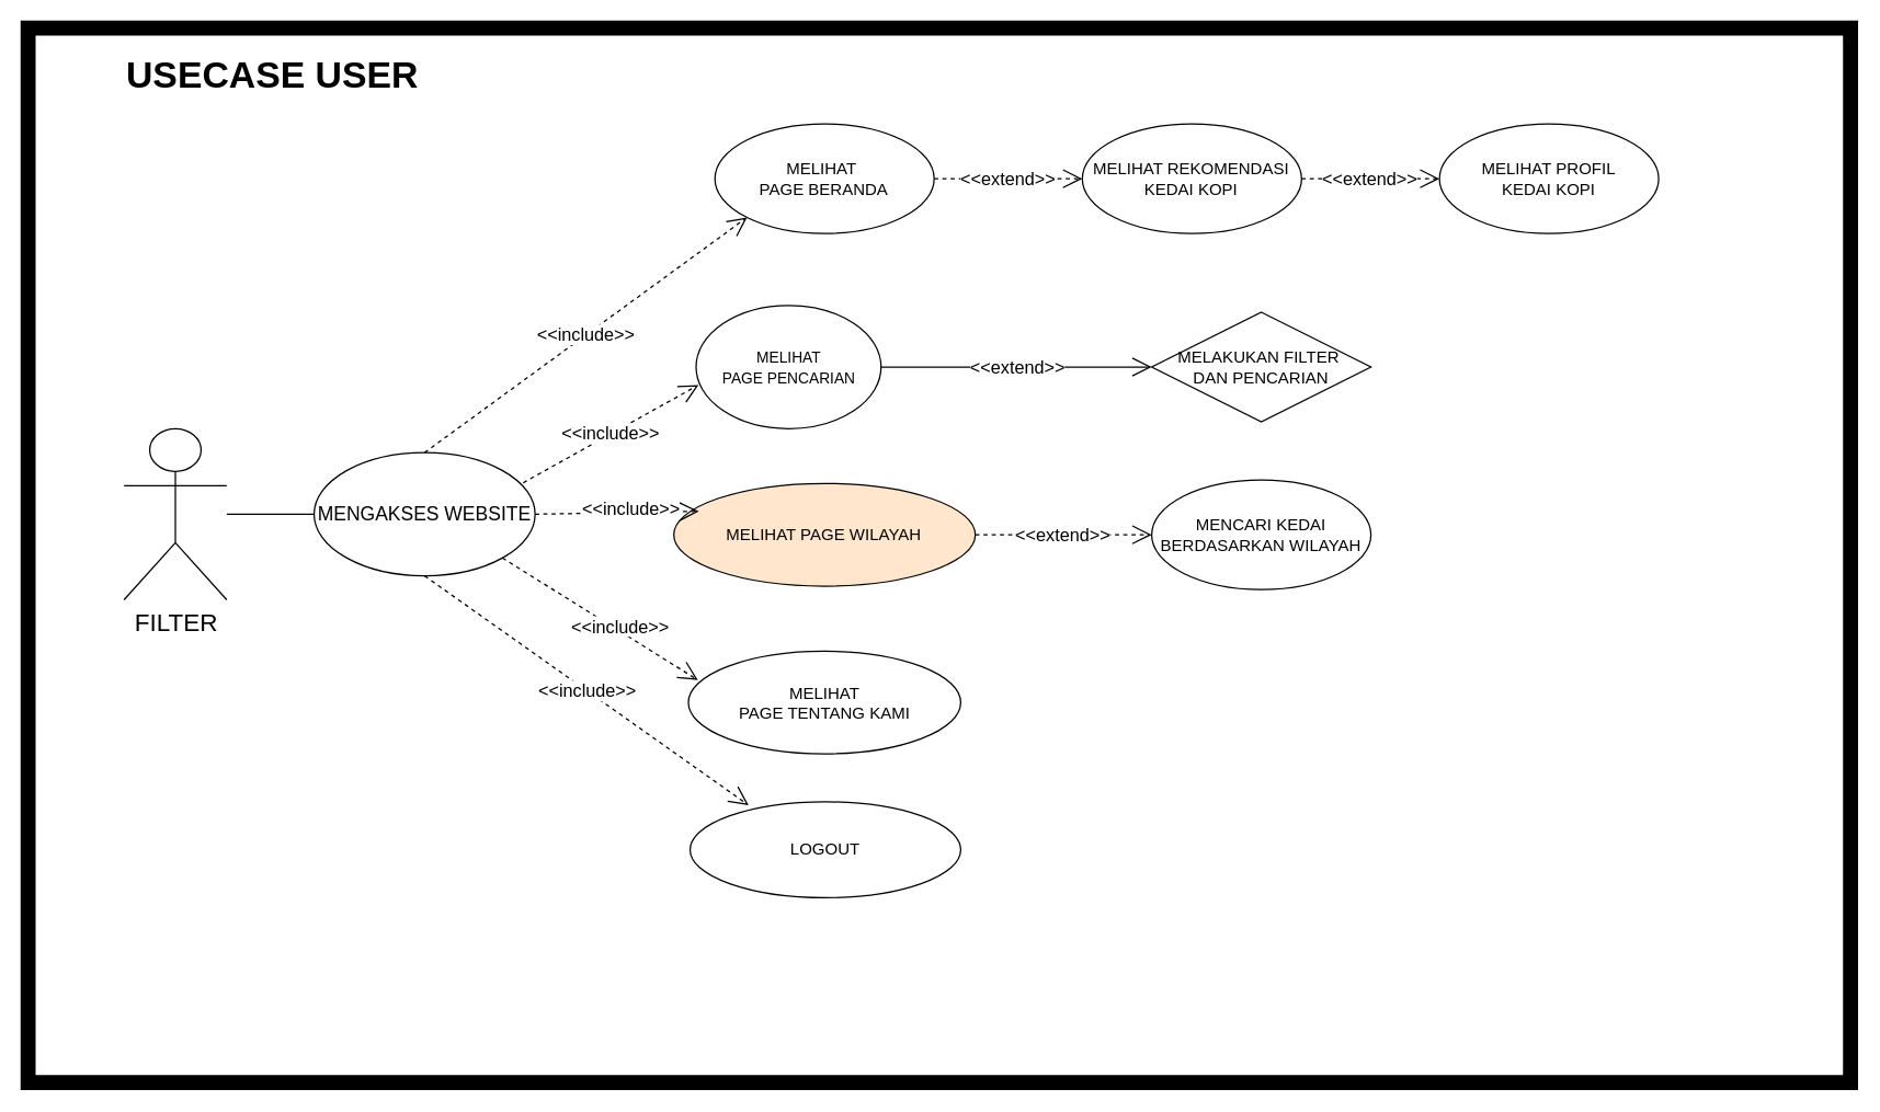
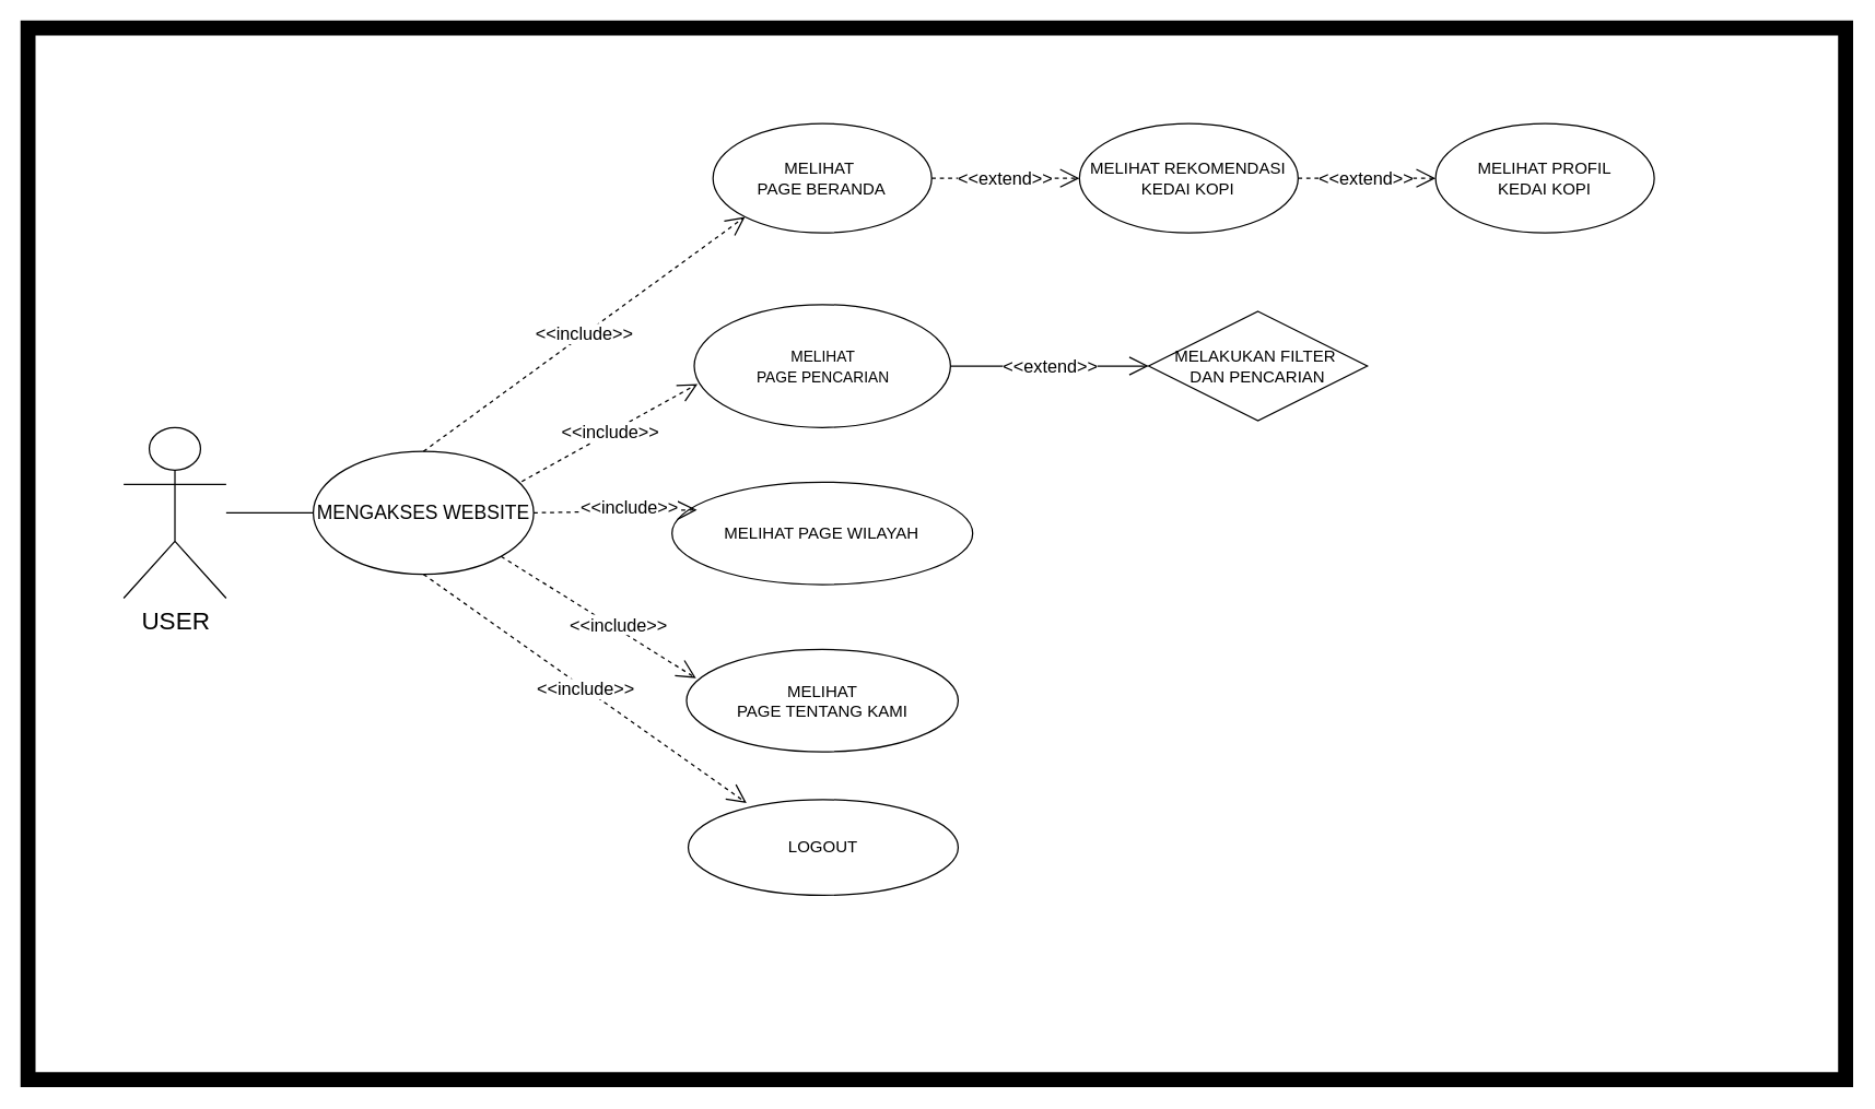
  <mxCell id="0" />
  <mxCell id="1" parent="0" />
  <mxCell id="2" value="" style="rounded=0;whiteSpace=wrap;html=1;strokeWidth=11;movable=1;resizable=1;rotatable=1;deletable=1;editable=1;locked=0;connectable=1;" vertex="1" parent="1"><mxGeometry x="20" y="20" width="1330" height="770" as="geometry" /></mxCell>
  <mxCell id="3" value="MELIHAT&amp;nbsp;&lt;div&gt;PAGE BERANDA&lt;/div&gt;" style="ellipse;whiteSpace=wrap;html=1;" vertex="1" parent="1"><mxGeometry x="521.25" y="90" width="160" height="80" as="geometry" /></mxCell>
- <mxCell id="4" value="&lt;span style=&quot;font-size: 11px;&quot;&gt;MELIHAT&lt;/span&gt;&lt;div&gt;&lt;span style=&quot;font-size: 11px;&quot;&gt;PAGE PENCARIAN&lt;/span&gt;&lt;/div&gt;" style="ellipse;whiteSpace=wrap;html=1;" vertex="1" parent="1"><mxGeometry x="507.5" y="222.5" width="135" height="90" as="geometry" /></mxCell>
- <mxCell id="5" value="MELIHAT PAGE WILAYAH" style="ellipse;whiteSpace=wrap;html=1;fillColor=#ffe6cc;" vertex="1" parent="1"><mxGeometry x="491.25" y="352.5" width="220" height="75" as="geometry" /></mxCell>
- <mxCell id="6" value="&lt;font style=&quot;font-size: 18px;&quot;&gt;FILTER&lt;/font&gt;" style="shape=umlActor;verticalLabelPosition=bottom;verticalAlign=top;html=1;outlineConnect=0;" vertex="1" parent="1"><mxGeometry x="90" y="312.5" width="75" height="125" as="geometry" /></mxCell>
+ <mxCell id="4" value="&lt;span style=&quot;font-size: 11px;&quot;&gt;MELIHAT&lt;/span&gt;&lt;div&gt;&lt;span style=&quot;font-size: 11px;&quot;&gt;PAGE PENCARIAN&lt;/span&gt;&lt;/div&gt;" style="ellipse;whiteSpace=wrap;html=1;" vertex="1" parent="1"><mxGeometry x="507.5" y="222.5" width="187.5" height="90" as="geometry" /></mxCell>
+ <mxCell id="5" value="MELIHAT PAGE WILAYAH" style="ellipse;whiteSpace=wrap;html=1;" vertex="1" parent="1"><mxGeometry x="491.25" y="352.5" width="220" height="75" as="geometry" /></mxCell>
+ <mxCell id="6" value="&lt;font style=&quot;font-size: 18px;&quot;&gt;USER&lt;/font&gt;" style="shape=umlActor;verticalLabelPosition=bottom;verticalAlign=top;html=1;outlineConnect=0;" vertex="1" parent="1"><mxGeometry x="90" y="312.5" width="75" height="125" as="geometry" /></mxCell>
  <mxCell id="7" value="&lt;font style=&quot;font-size: 14px;&quot;&gt;MENGAKSES WEBSITE&lt;/font&gt;" style="ellipse;whiteSpace=wrap;html=1;" vertex="1" parent="1"><mxGeometry x="228.75" y="330" width="161.25" height="90" as="geometry" /></mxCell>
  <mxCell id="8" value="&lt;font style=&quot;font-size: 13px;&quot;&gt;&amp;lt;&amp;lt;include&amp;gt;&amp;gt;&lt;/font&gt;" style="endArrow=open;endSize=12;dashed=1;html=1;rounded=0;exitX=0.5;exitY=0;exitDx=0;exitDy=0;entryX=0;entryY=1;entryDx=0;entryDy=0;" edge="1" parent="1" source="7" target="3"><mxGeometry width="160" relative="1" as="geometry"><mxPoint x="960" y="310" as="sourcePoint" /><mxPoint x="1120" y="310" as="targetPoint" /></mxGeometry></mxCell>
  <mxCell id="9" value="&lt;font style=&quot;font-size: 13px;&quot;&gt;&amp;lt;&amp;lt;include&amp;gt;&amp;gt;&lt;/font&gt;" style="endArrow=open;endSize=12;dashed=1;html=1;rounded=0;exitX=1;exitY=0.5;exitDx=0;exitDy=0;entryX=0.083;entryY=0.271;entryDx=0;entryDy=0;entryPerimeter=0;" edge="1" parent="1" source="7" target="5"><mxGeometry x="0.172" y="3" width="160" relative="1" as="geometry"><mxPoint x="840" y="752" as="sourcePoint" /><mxPoint x="959" y="650" as="targetPoint" /><mxPoint as="offset" /></mxGeometry></mxCell>
  <mxCell id="10" value="LOGOUT" style="ellipse;whiteSpace=wrap;html=1;" vertex="1" parent="1"><mxGeometry x="503.13" y="585" width="197.5" height="70" as="geometry" /></mxCell>
  <mxCell id="11" value="&lt;font style=&quot;font-size: 13px;&quot;&gt;&amp;lt;&amp;lt;include&amp;gt;&amp;gt;&lt;/font&gt;" style="endArrow=open;endSize=12;dashed=1;html=1;rounded=0;exitX=0.5;exitY=1;exitDx=0;exitDy=0;entryX=0.216;entryY=0.035;entryDx=0;entryDy=0;entryPerimeter=0;" edge="1" parent="1" source="7" target="10"><mxGeometry width="160" relative="1" as="geometry"><mxPoint x="810" y="630" as="sourcePoint" /><mxPoint x="987" y="711" as="targetPoint" /></mxGeometry></mxCell>
  <mxCell id="12" value="&lt;font style=&quot;font-size: 13px;&quot;&gt;&amp;lt;&amp;lt;include&amp;gt;&amp;gt;&lt;/font&gt;" style="endArrow=open;endSize=12;dashed=1;html=1;rounded=0;exitX=0.946;exitY=0.245;exitDx=0;exitDy=0;entryX=0.013;entryY=0.646;entryDx=0;entryDy=0;exitPerimeter=0;entryPerimeter=0;" edge="1" parent="1" source="7" target="4"><mxGeometry width="160" relative="1" as="geometry"><mxPoint x="950" y="410" as="sourcePoint" /><mxPoint x="1133" y="290" as="targetPoint" /></mxGeometry></mxCell>
  <mxCell id="13" value="" style="endArrow=none;html=1;rounded=0;entryX=0;entryY=0.5;entryDx=0;entryDy=0;" edge="1" parent="1" source="6" target="7"><mxGeometry width="50" height="50" relative="1" as="geometry"><mxPoint x="340" y="460" as="sourcePoint" /><mxPoint x="240" y="380" as="targetPoint" /></mxGeometry></mxCell>
- <mxCell id="14" value="&lt;font style=&quot;font-size: 27px;&quot;&gt;&lt;b&gt;USECASE USER&lt;/b&gt;&lt;/font&gt;" style="text;html=1;align=left;verticalAlign=middle;whiteSpace=wrap;rounded=0;" vertex="1" parent="1"><mxGeometry x="90" y="40" width="260" height="30" as="geometry" /></mxCell>
  <mxCell id="15" value="MELIHAT&lt;div&gt;PAGE TENTANG KAMI&lt;/div&gt;" style="ellipse;whiteSpace=wrap;html=1;" vertex="1" parent="1"><mxGeometry x="501.87" y="475" width="198.75" height="75" as="geometry" /></mxCell>
  <mxCell id="16" value="&lt;font style=&quot;font-size: 13px;&quot;&gt;&amp;lt;&amp;lt;include&amp;gt;&amp;gt;&lt;/font&gt;" style="endArrow=open;endSize=12;dashed=1;html=1;rounded=0;exitX=1;exitY=1;exitDx=0;exitDy=0;entryX=0.035;entryY=0.281;entryDx=0;entryDy=0;entryPerimeter=0;" edge="1" parent="1" source="7" target="15"><mxGeometry x="0.172" y="3" width="160" relative="1" as="geometry"><mxPoint x="410" y="482" as="sourcePoint" /><mxPoint x="518" y="480" as="targetPoint" /><mxPoint as="offset" /></mxGeometry></mxCell>
  <mxCell id="17" value="&lt;font style=&quot;font-size: 13px;&quot;&gt;&amp;lt;&amp;lt;extend&amp;gt;&amp;gt;&lt;/font&gt;" style="endArrow=open;endSize=12;dashed=1;html=1;rounded=0;exitX=1;exitY=0.5;exitDx=0;exitDy=0;entryX=0;entryY=0.5;entryDx=0;entryDy=0;" edge="1" parent="1" source="3" target="18"><mxGeometry width="160" relative="1" as="geometry"><mxPoint x="770" y="312" as="sourcePoint" /><mxPoint x="810" y="130" as="targetPoint" /></mxGeometry></mxCell>
  <mxCell id="18" value="MELIHAT REKOMENDASI&lt;div&gt;KEDAI KOPI&lt;/div&gt;" style="ellipse;whiteSpace=wrap;html=1;" vertex="1" parent="1"><mxGeometry x="789.38" y="90" width="160" height="80" as="geometry" /></mxCell>
  <mxCell id="19" value="&lt;font style=&quot;font-size: 13px;&quot;&gt;&amp;lt;&amp;lt;extend&amp;gt;&amp;gt;&lt;/font&gt;" style="endArrow=open;endSize=12;dashed=1;html=1;rounded=0;exitX=1;exitY=0.5;exitDx=0;exitDy=0;entryX=0;entryY=0.5;entryDx=0;entryDy=0;" edge="1" parent="1" source="18" target="20"><mxGeometry width="160" relative="1" as="geometry"><mxPoint x="1010" y="250" as="sourcePoint" /><mxPoint x="1050" y="130" as="targetPoint" /></mxGeometry></mxCell>
  <mxCell id="20" value="MELIHAT PROFIL&lt;div&gt;KEDAI KOPI&lt;/div&gt;" style="ellipse;whiteSpace=wrap;html=1;" vertex="1" parent="1"><mxGeometry x="1050" y="90" width="160" height="80" as="geometry" /></mxCell>
  <mxCell id="21" value="&lt;font style=&quot;font-size: 13px;&quot;&gt;&amp;lt;&amp;lt;extend&amp;gt;&amp;gt;&lt;/font&gt;" style="endArrow=open;endSize=12;dashed=0;html=1;rounded=0;exitX=1;exitY=0.5;exitDx=0;exitDy=0;entryX=0;entryY=0.5;entryDx=0;entryDy=0;" edge="1" parent="1" source="4" target="22"><mxGeometry width="160" relative="1" as="geometry"><mxPoint x="760" y="305" as="sourcePoint" /><mxPoint x="790" y="268" as="targetPoint" /></mxGeometry></mxCell>
  <mxCell id="22" value="MELAKUKAN FILTER&amp;nbsp;&lt;div&gt;DAN PENCARIAN&lt;/div&gt;" style="rhombus;whiteSpace=wrap;html=1;" vertex="1" parent="1"><mxGeometry x="840" y="227.5" width="160" height="80" as="geometry" /></mxCell>
- <mxCell id="23" value="&lt;font style=&quot;font-size: 13px;&quot;&gt;&amp;lt;&amp;lt;extend&amp;gt;&amp;gt;&lt;/font&gt;" style="endArrow=open;endSize=12;dashed=1;html=1;rounded=0;exitX=1;exitY=0.5;exitDx=0;exitDy=0;entryX=0;entryY=0.5;entryDx=0;entryDy=0;" edge="1" parent="1" source="5" target="24"><mxGeometry width="160" relative="1" as="geometry"><mxPoint x="810" y="415" as="sourcePoint" /><mxPoint x="830" y="390" as="targetPoint" /></mxGeometry></mxCell>
- <mxCell id="24" value="MENCARI KEDAI&lt;div&gt;BERDASARKAN WILAYAH&lt;/div&gt;" style="ellipse;whiteSpace=wrap;html=1;" vertex="1" parent="1"><mxGeometry x="840" y="350" width="160" height="80" as="geometry" /></mxCell>
